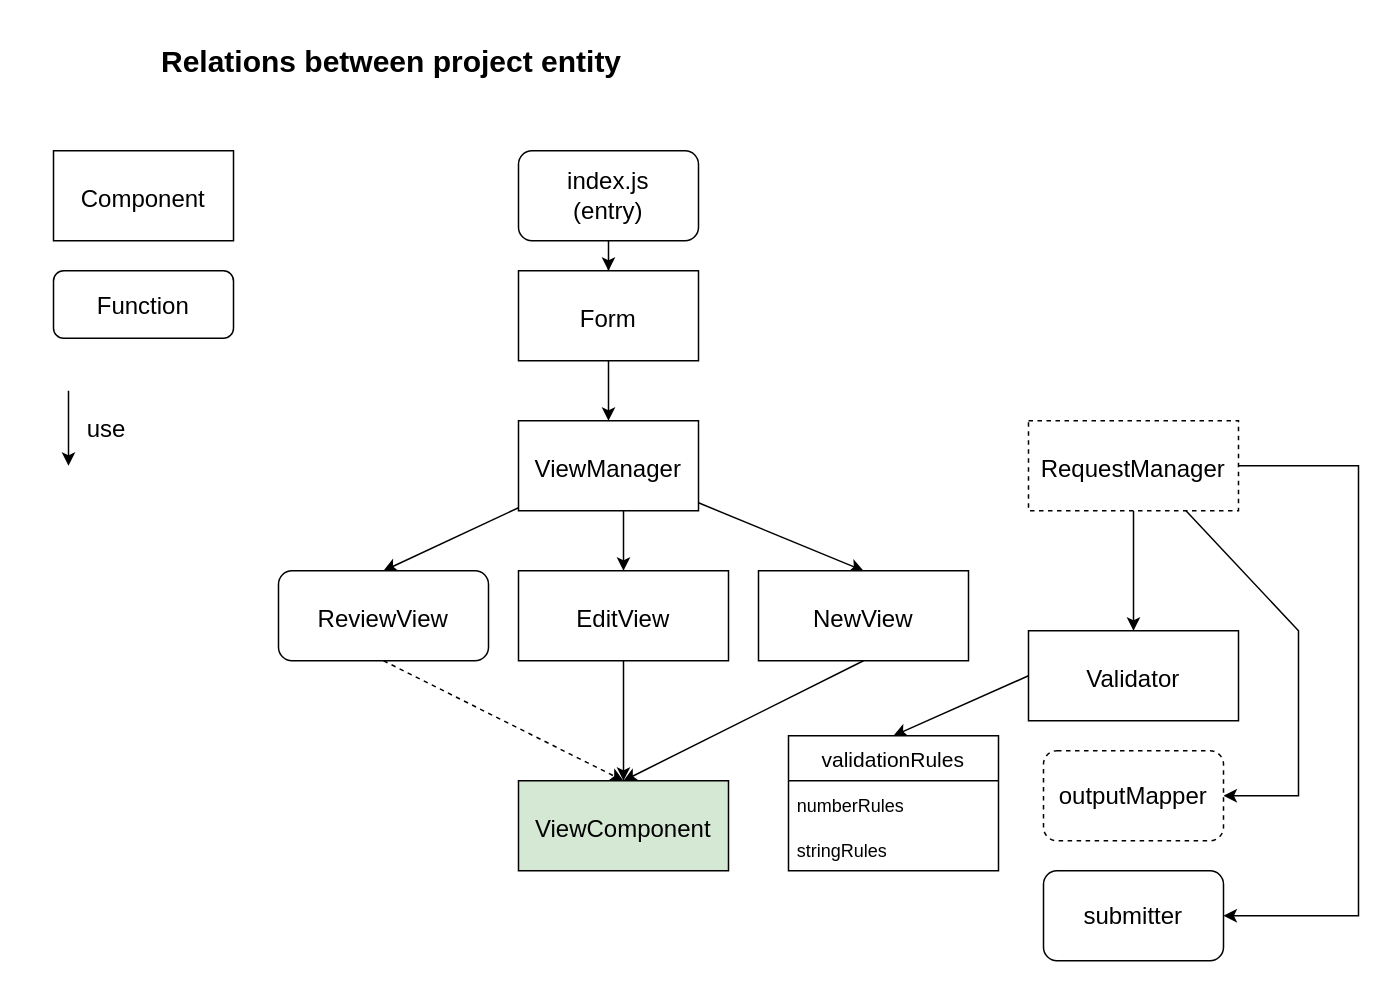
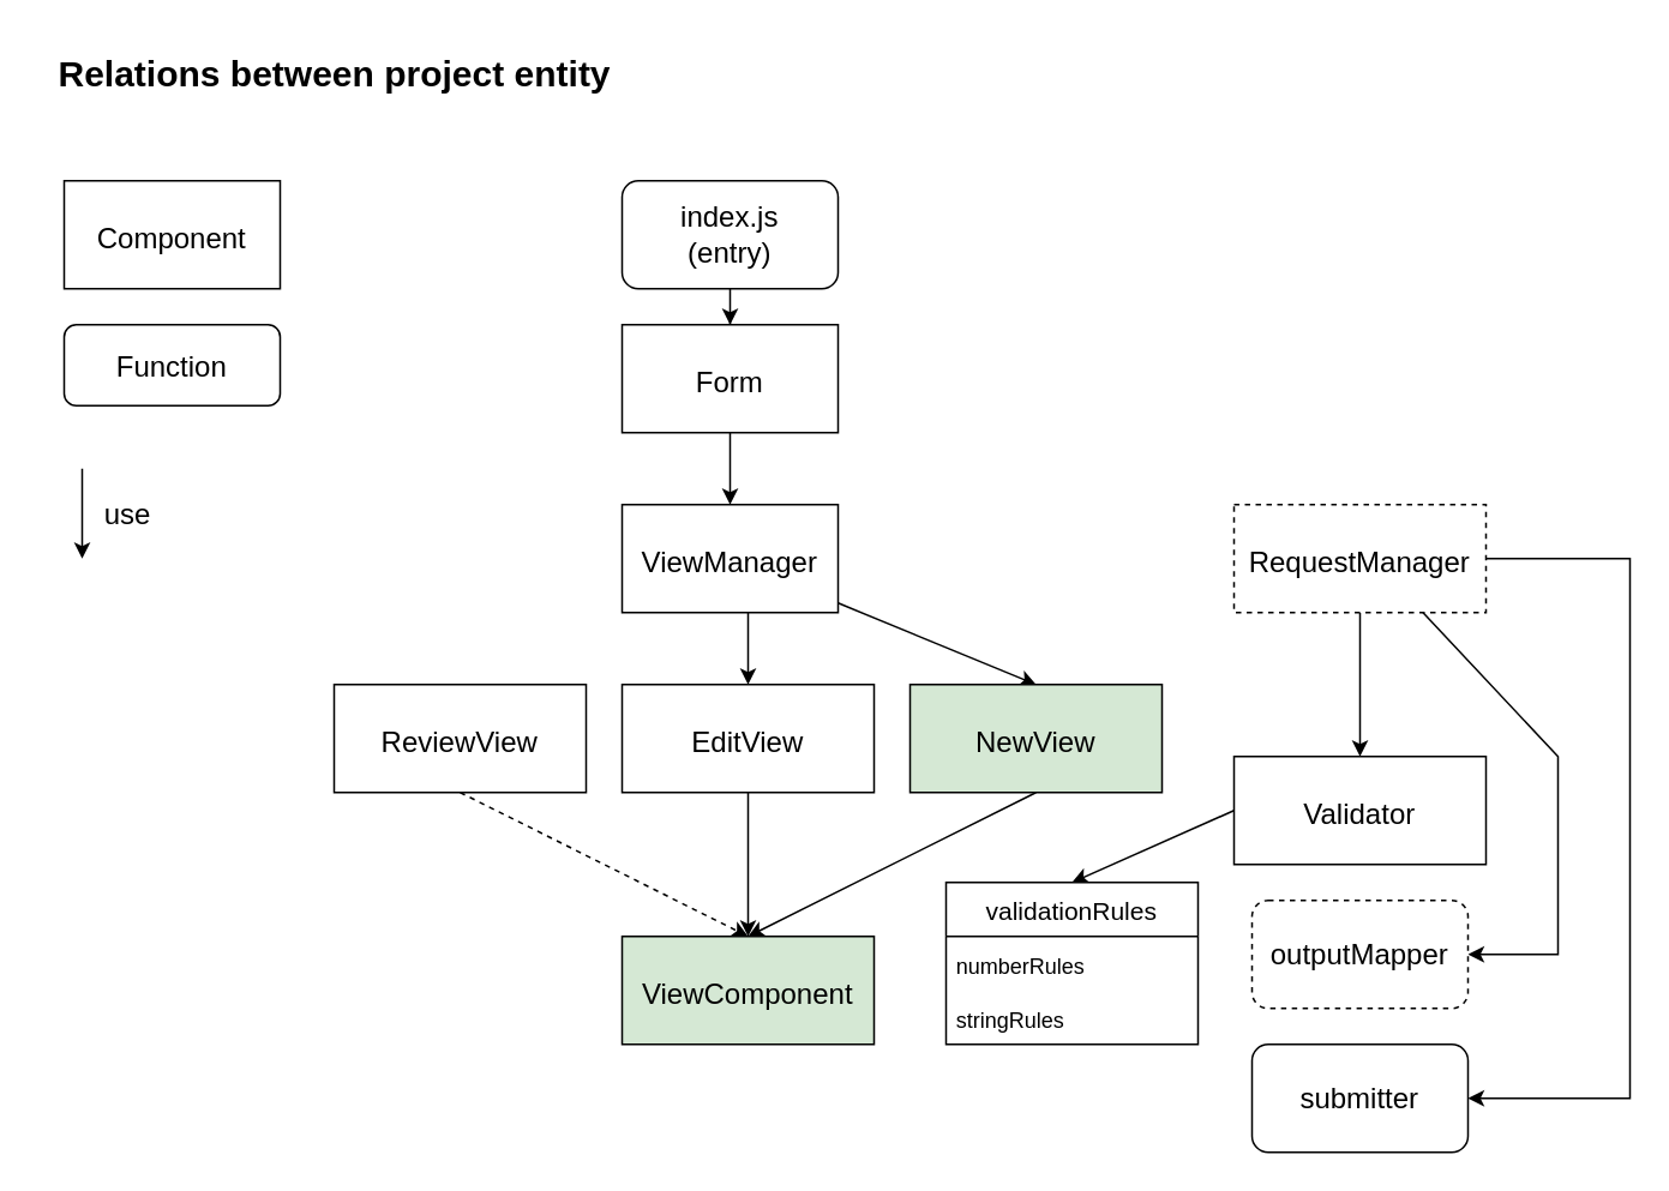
  <mxCell id="0" />
  <mxCell id="1" parent="0" />
- <mxCell id="2" value="&lt;b&gt;&lt;font style=&quot;font-size: 20px;&quot;&gt;Relations between project entity&lt;/font&gt;&lt;/b&gt;" style="text;html=1;align=center;verticalAlign=middle;resizable=0;points=[];autosize=1;strokeColor=none;fillColor=none;" vertex="1" parent="1"><mxGeometry x="95" y="20" width="330" height="40" as="geometry" /></mxCell>
+ <mxCell id="2" value="&lt;b&gt;&lt;font style=&quot;font-size: 20px;&quot;&gt;Relations between project entity&lt;/font&gt;&lt;/b&gt;" style="text;html=1;align=center;verticalAlign=middle;resizable=0;points=[];autosize=1;strokeColor=none;fillColor=none;" vertex="1" parent="1"><mxGeometry x="20" width="330" height="40" as="geometry" y="20" /></mxCell>
  <mxCell id="3" value="&lt;font style=&quot;font-size: 16px;&quot;&gt;Component&lt;/font&gt;" style="rounded=0;whiteSpace=wrap;html=1;fontSize=20;" vertex="1" parent="1"><mxGeometry x="35" y="100" width="120" height="60" as="geometry" /></mxCell>
  <mxCell id="4" value="Function" style="rounded=1;whiteSpace=wrap;html=1;fontSize=16;" vertex="1" parent="1"><mxGeometry x="35" y="180" width="120" height="45" as="geometry" /></mxCell>
  <mxCell id="5" value="" style="edgeStyle=none;rounded=0;orthogonalLoop=1;jettySize=auto;html=1;fontSize=16;" edge="1" parent="1" source="6" target="14"><mxGeometry relative="1" as="geometry" /></mxCell>
  <mxCell id="6" value="&lt;font style=&quot;font-size: 16px;&quot;&gt;Form&lt;/font&gt;" style="rounded=0;whiteSpace=wrap;html=1;fontSize=20;" vertex="1" parent="1"><mxGeometry x="345" y="180" width="120" height="60" as="geometry" /></mxCell>
  <mxCell id="7" value="" style="edgeStyle=orthogonalEdgeStyle;rounded=0;orthogonalLoop=1;jettySize=auto;html=1;fontSize=16;" edge="1" parent="1" source="8" target="6"><mxGeometry relative="1" as="geometry" /></mxCell>
  <mxCell id="8" value="index.js&lt;br&gt;(entry)" style="rounded=1;whiteSpace=wrap;html=1;fontSize=16;" vertex="1" parent="1"><mxGeometry x="345" y="100" width="120" height="60" as="geometry" /></mxCell>
  <mxCell id="9" value="" style="endArrow=classic;html=1;rounded=0;fontSize=16;" edge="1" parent="1"><mxGeometry width="50" height="50" relative="1" as="geometry"><mxPoint x="45" y="260" as="sourcePoint" /><mxPoint x="45" y="310" as="targetPoint" /></mxGeometry></mxCell>
  <mxCell id="10" value="use" style="text;html=1;align=center;verticalAlign=middle;resizable=0;points=[];autosize=1;strokeColor=none;fillColor=none;fontSize=16;" vertex="1" parent="1"><mxGeometry x="45" y="270" width="50" height="30" as="geometry" /></mxCell>
  <mxCell id="11" value="" style="edgeStyle=none;rounded=0;orthogonalLoop=1;jettySize=auto;html=1;fontSize=16;entryX=0.5;entryY=0;entryDx=0;entryDy=0;" edge="1" parent="1" source="14" target="20"><mxGeometry relative="1" as="geometry" /></mxCell>
- <mxCell id="12" value="" style="edgeStyle=none;rounded=0;orthogonalLoop=1;jettySize=auto;html=1;fontSize=16;entryX=0.5;entryY=0;entryDx=0;entryDy=0;" edge="1" parent="1" source="14" target="22"><mxGeometry relative="1" as="geometry"><mxPoint x="293" y="380" as="targetPoint" /></mxGeometry></mxCell>
  <mxCell id="13" style="edgeStyle=none;rounded=0;orthogonalLoop=1;jettySize=auto;html=1;entryX=0.5;entryY=0;entryDx=0;entryDy=0;fontSize=16;" edge="1" parent="1" target="24"><mxGeometry relative="1" as="geometry"><mxPoint x="415" y="340" as="sourcePoint" /></mxGeometry></mxCell>
  <mxCell id="14" value="&lt;font style=&quot;font-size: 16px;&quot;&gt;ViewManager&lt;/font&gt;" style="rounded=0;whiteSpace=wrap;html=1;fontSize=20;" vertex="1" parent="1"><mxGeometry x="345" y="280" width="120" height="60" as="geometry" /></mxCell>
  <mxCell id="15" value="" style="edgeStyle=none;rounded=0;orthogonalLoop=1;jettySize=auto;html=1;fontSize=16;" edge="1" parent="1" source="18"><mxGeometry relative="1" as="geometry"><mxPoint x="755" y="420" as="targetPoint" /></mxGeometry></mxCell>
  <mxCell id="16" style="edgeStyle=none;rounded=0;orthogonalLoop=1;jettySize=auto;html=1;entryX=1;entryY=0.5;entryDx=0;entryDy=0;fontSize=16;exitX=0.75;exitY=1;exitDx=0;exitDy=0;" edge="1" parent="1" source="18" target="26"><mxGeometry relative="1" as="geometry"><mxPoint x="825" y="350" as="sourcePoint" /><Array as="points"><mxPoint x="865" y="420" /><mxPoint x="865" y="530" /></Array></mxGeometry></mxCell>
  <mxCell id="17" style="edgeStyle=none;rounded=0;orthogonalLoop=1;jettySize=auto;html=1;entryX=1;entryY=0.5;entryDx=0;entryDy=0;fontSize=16;exitX=1;exitY=0.5;exitDx=0;exitDy=0;" edge="1" parent="1" source="18" target="29"><mxGeometry relative="1" as="geometry"><mxPoint x="895" y="310" as="sourcePoint" /><Array as="points"><mxPoint x="905" y="310" /><mxPoint x="905" y="610" /></Array></mxGeometry></mxCell>
  <mxCell id="18" value="&lt;font style=&quot;font-size: 16px;&quot;&gt;RequestManager&lt;/font&gt;" style="rounded=0;whiteSpace=wrap;html=1;fontSize=20;dashed=1;" vertex="1" parent="1"><mxGeometry x="685" y="280" width="140" height="60" as="geometry" /></mxCell>
  <mxCell id="19" style="edgeStyle=none;rounded=0;orthogonalLoop=1;jettySize=auto;html=1;exitX=0.5;exitY=1;exitDx=0;exitDy=0;entryX=0.5;entryY=0;entryDx=0;entryDy=0;fontSize=16;" edge="1" parent="1" source="20" target="25"><mxGeometry relative="1" as="geometry" /></mxCell>
- <mxCell id="20" value="&lt;font style=&quot;font-size: 16px;&quot;&gt;NewView&lt;/font&gt;" style="rounded=0;whiteSpace=wrap;html=1;fontSize=20;" vertex="1" parent="1"><mxGeometry x="505" y="380" width="140" height="60" as="geometry" /></mxCell>
+ <mxCell id="20" value="&lt;font style=&quot;font-size: 16px;&quot;&gt;NewView&lt;/font&gt;" style="rounded=0;whiteSpace=wrap;html=1;fontSize=20;fillColor=#d5e8d4;" vertex="1" parent="1"><mxGeometry x="505" y="380" width="140" height="60" as="geometry" /></mxCell>
  <mxCell id="21" style="edgeStyle=none;rounded=0;orthogonalLoop=1;jettySize=auto;html=1;exitX=0.5;exitY=1;exitDx=0;exitDy=0;entryX=0.5;entryY=0;entryDx=0;entryDy=0;fontSize=16;dashed=1;" edge="1" parent="1" source="22" target="25"><mxGeometry relative="1" as="geometry" /></mxCell>
- <mxCell id="22" value="&lt;span style=&quot;font-size: 16px;&quot;&gt;ReviewView&lt;/span&gt;" style="whiteSpace=wrap;html=1;fontSize=20;rounded=1;" vertex="1" parent="1"><mxGeometry x="185" y="380" width="140" height="60" as="geometry" /></mxCell>
+ <mxCell id="22" value="&lt;span style=&quot;font-size: 16px;&quot;&gt;ReviewView&lt;/span&gt;" style="rounded=0;whiteSpace=wrap;html=1;fontSize=20;" vertex="1" parent="1"><mxGeometry x="185" y="380" width="140" height="60" as="geometry" /></mxCell>
  <mxCell id="23" value="" style="edgeStyle=none;rounded=0;orthogonalLoop=1;jettySize=auto;html=1;fontSize=16;" edge="1" parent="1" source="24" target="25"><mxGeometry x="-0.25" y="-20" relative="1" as="geometry"><Array as="points"><mxPoint x="415" y="480" /></Array><mxPoint as="offset" /></mxGeometry></mxCell>
  <mxCell id="24" value="&lt;span style=&quot;font-size: 16px;&quot;&gt;EditView&lt;/span&gt;" style="rounded=0;whiteSpace=wrap;html=1;fontSize=20;" vertex="1" parent="1"><mxGeometry x="345" y="380" width="140" height="60" as="geometry" /></mxCell>
  <mxCell id="25" value="&lt;span style=&quot;font-size: 16px;&quot;&gt;ViewComponent&lt;/span&gt;" style="rounded=0;whiteSpace=wrap;html=1;fontSize=20;fillColor=#d5e8d4;" vertex="1" parent="1"><mxGeometry x="345" y="520" width="140" height="60" as="geometry" /></mxCell>
  <mxCell id="26" value="outputMapper" style="rounded=1;whiteSpace=wrap;html=1;fontSize=16;dashed=1;" vertex="1" parent="1"><mxGeometry x="695" y="500" width="120" height="60" as="geometry" /></mxCell>
  <mxCell id="27" value="" style="edgeStyle=none;rounded=0;orthogonalLoop=1;jettySize=auto;html=1;fontSize=16;exitX=0;exitY=0.5;exitDx=0;exitDy=0;entryX=0.5;entryY=0;entryDx=0;entryDy=0;" edge="1" parent="1" source="28" target="30"><mxGeometry relative="1" as="geometry"><mxPoint x="615" y="500" as="targetPoint" /></mxGeometry></mxCell>
  <mxCell id="28" value="&lt;span style=&quot;font-size: 16px;&quot;&gt;Validator&lt;/span&gt;" style="rounded=0;whiteSpace=wrap;html=1;fontSize=20;" vertex="1" parent="1"><mxGeometry x="685" y="420" width="140" height="60" as="geometry" /></mxCell>
  <mxCell id="29" value="submitter" style="rounded=1;whiteSpace=wrap;html=1;fontSize=16;" vertex="1" parent="1"><mxGeometry x="695" y="580" width="120" height="60" as="geometry" /></mxCell>
  <mxCell id="30" value="&lt;font style=&quot;font-size: 14px;&quot;&gt;validationRules&lt;/font&gt;" style="swimlane;fontStyle=0;childLayout=stackLayout;horizontal=1;startSize=30;horizontalStack=0;resizeParent=1;resizeParentMax=0;resizeLast=0;collapsible=1;marginBottom=0;whiteSpace=wrap;html=1;fontSize=16;" vertex="1" parent="1"><mxGeometry x="525" y="490" width="140" height="90" as="geometry" /></mxCell>
  <mxCell id="31" value="&lt;font style=&quot;font-size: 12px;&quot;&gt;numberRules&lt;/font&gt;" style="text;strokeColor=none;fillColor=none;align=left;verticalAlign=middle;spacingLeft=4;spacingRight=4;overflow=hidden;points=[[0,0.5],[1,0.5]];portConstraint=eastwest;rotatable=0;whiteSpace=wrap;html=1;fontSize=16;" vertex="1" parent="30"><mxGeometry y="30" width="140" height="30" as="geometry" /></mxCell>
  <mxCell id="32" value="&lt;font style=&quot;font-size: 12px;&quot;&gt;stringRules&lt;/font&gt;" style="text;strokeColor=none;fillColor=none;align=left;verticalAlign=middle;spacingLeft=4;spacingRight=4;overflow=hidden;points=[[0,0.5],[1,0.5]];portConstraint=eastwest;rotatable=0;whiteSpace=wrap;html=1;fontSize=16;" vertex="1" parent="30"><mxGeometry y="60" width="140" height="30" as="geometry" /></mxCell>
